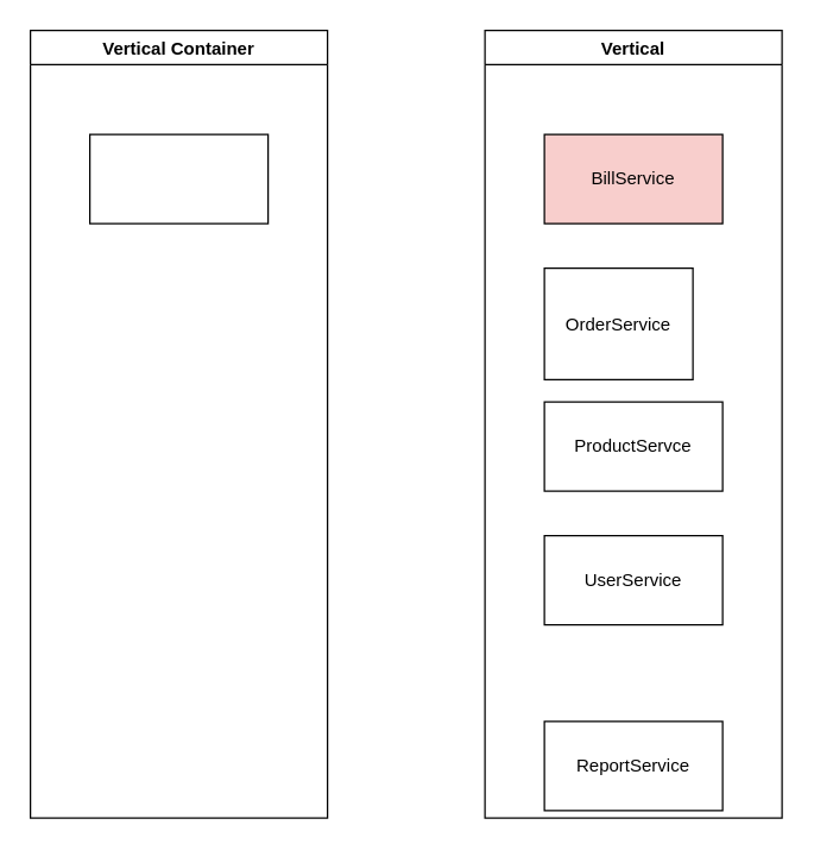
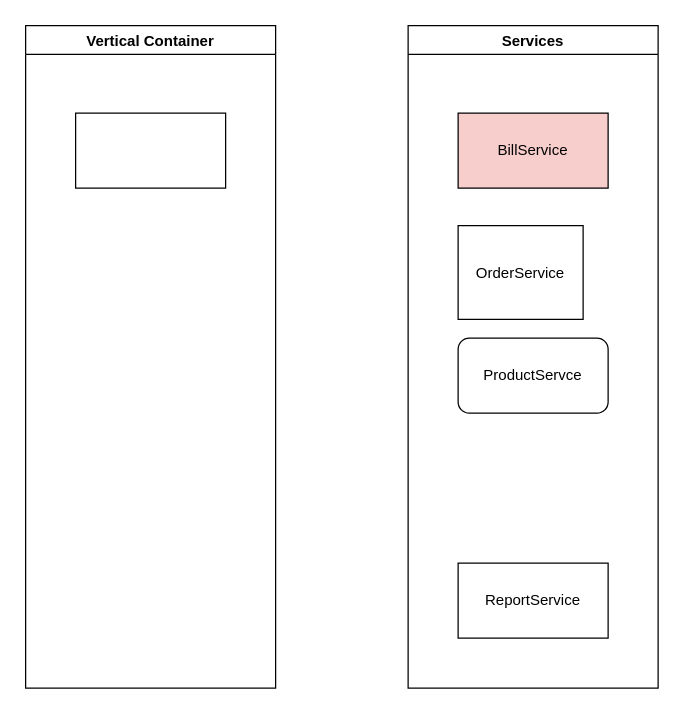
  <mxCell id="0" />
  <mxCell id="1" parent="0" />
- <mxCell id="2" value="Vertical" style="swimlane;" vertex="1" parent="1"><mxGeometry x="326" y="20" width="200" height="530" as="geometry" /></mxCell>
+ <mxCell id="2" value="Services" style="swimlane;" vertex="1" parent="1"><mxGeometry x="326" y="20" width="200" height="530" as="geometry" /></mxCell>
  <mxCell id="3" value="BillService" style="rounded=0;whiteSpace=wrap;html=1;fillColor=#f8cecc;" vertex="1" parent="2"><mxGeometry x="40" y="70" width="120" height="60" as="geometry" /></mxCell>
  <mxCell id="4" value="OrderService" style="rounded=0;whiteSpace=wrap;html=1;" vertex="1" parent="2"><mxGeometry x="40" y="160" width="100" height="75" as="geometry" /></mxCell>
- <mxCell id="5" value="ProductServce" style="rounded=0;whiteSpace=wrap;html=1;" vertex="1" parent="2"><mxGeometry x="40" y="250" width="120" height="60" as="geometry" /></mxCell>
- <mxCell id="6" value="UserService" style="rounded=0;whiteSpace=wrap;html=1;" vertex="1" parent="2"><mxGeometry x="40" y="340" width="120" height="60" as="geometry" /></mxCell>
- <mxCell id="7" value="ReportService" style="rounded=0;whiteSpace=wrap;html=1;" vertex="1" parent="2"><mxGeometry x="40" y="465" width="120" height="60" as="geometry" /></mxCell>
+ <mxCell id="5" value="ProductServce" style="whiteSpace=wrap;html=1;rounded=1;" vertex="1" parent="2"><mxGeometry x="40" y="250" width="120" height="60" as="geometry" /></mxCell>
+ <mxCell id="7" value="ReportService" style="rounded=0;whiteSpace=wrap;html=1;" vertex="1" parent="2"><mxGeometry x="40" y="430" width="120" height="60" as="geometry" /></mxCell>
  <mxCell id="8" value="Vertical Container" style="swimlane;" vertex="1" parent="1"><mxGeometry x="20" y="20" width="200" height="530" as="geometry" /></mxCell>
  <mxCell id="9" value="" style="rounded=0;whiteSpace=wrap;html=1;" vertex="1" parent="8"><mxGeometry x="40" y="70" width="120" height="60" as="geometry" /></mxCell>
